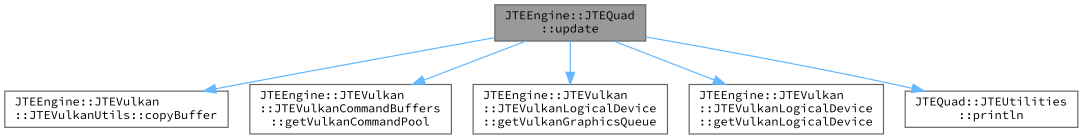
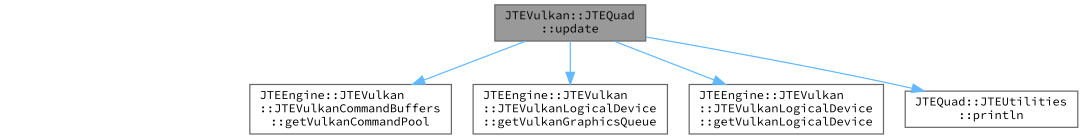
  digraph {
    fontname="Source Code Pro"
    rankdir=TB
    node [color=grey40 fillcolor=white fontname="Source Code Pro" fontsize=10 shape=box style=filled]
    edge [color=steelblue1 fontname="Source Code Pro" fontsize=10 labelfontname=Helvetica labelfontsize=10 style=solid]
-   n1 [color=gray40 fillcolor=grey60 fontcolor=black height=0.2 label="JTEEngine::JTEQuad\l::update" width=0.4]
-   n2 [height=0.2 label="JTEEngine::JTEVulkan\l::JTEVulkanUtils::copyBuffer" width=0.4]
+   n1 [color=gray40 fillcolor=grey60 fontcolor=black height=0.2 label="JTEVulkan::JTEQuad\l::update" width=0.4]
    n3 [height=0.2 label="JTEEngine::JTEVulkan\l::JTEVulkanCommandBuffers\l::getVulkanCommandPool" width=0.4]
    n4 [height=0.2 label="JTEEngine::JTEVulkan\l::JTEVulkanLogicalDevice\l::getVulkanGraphicsQueue" width=0.4]
    n5 [height=0.2 label="JTEEngine::JTEVulkan\l::JTEVulkanLogicalDevice\l::getVulkanLogicalDevice" width=0.4]
    n6 [height=0.2 label="JTEQuad::JTEUtilities\l::println" width=0.4]
-   n1 -> n2
    n1 -> n3
    n1 -> n4
    n1 -> n5
    n1 -> n6
  }
